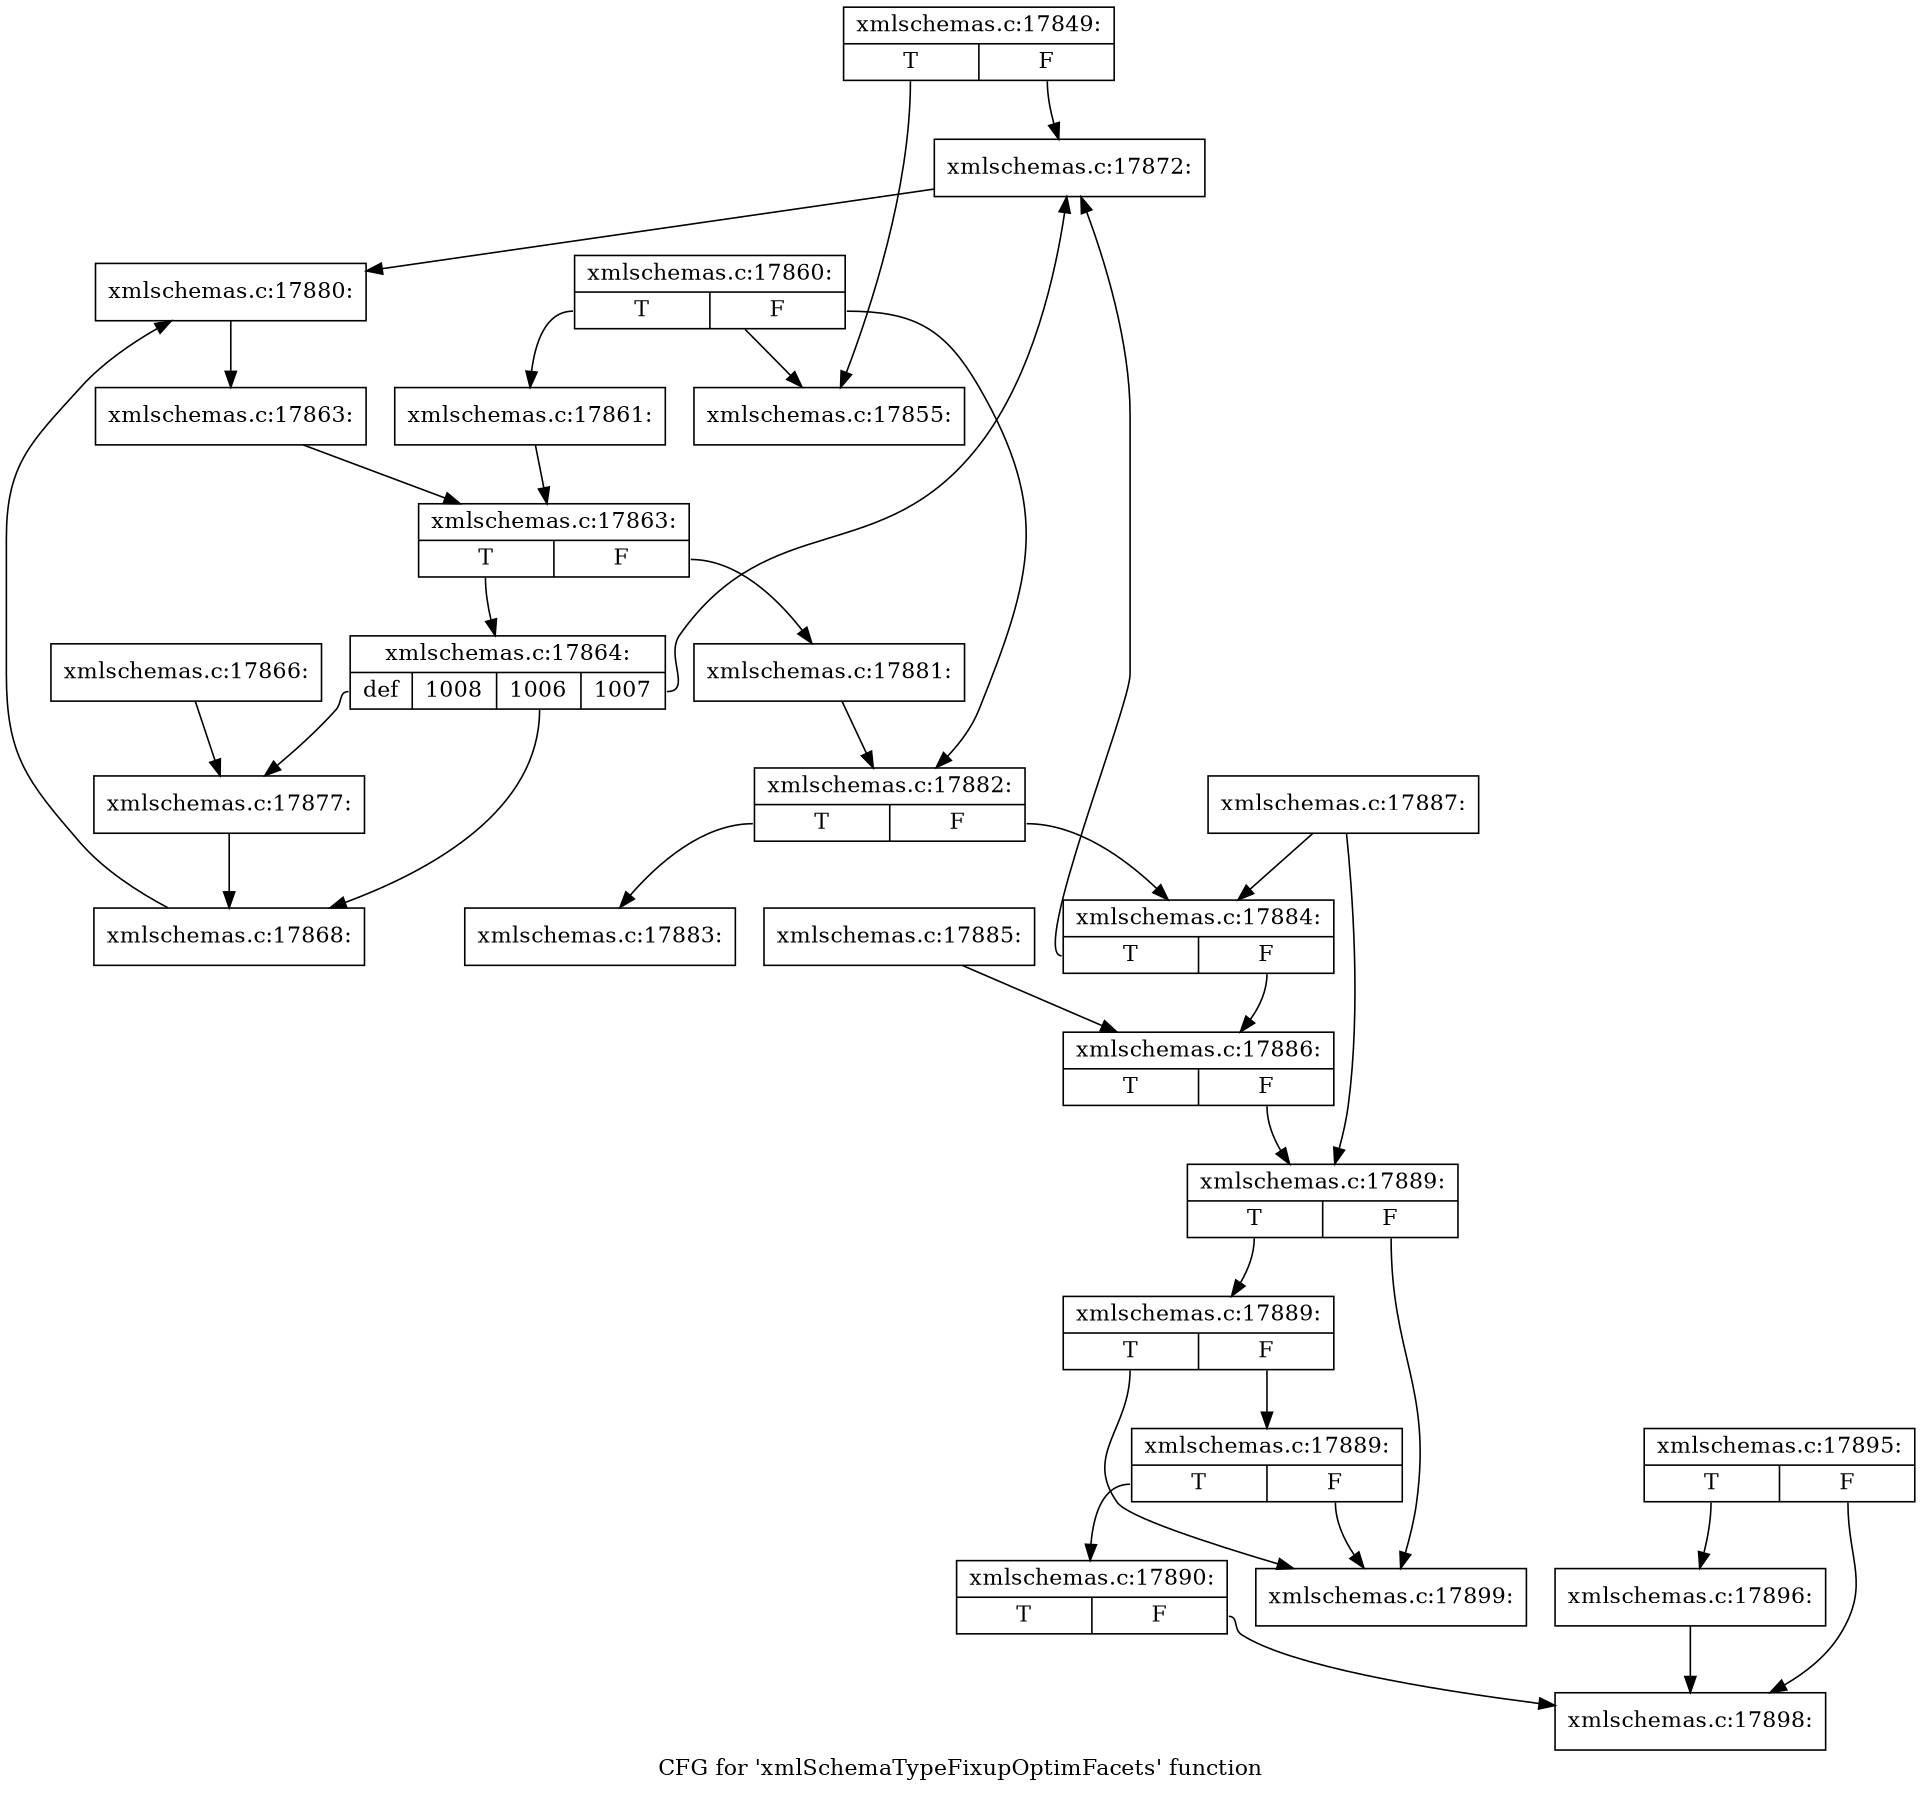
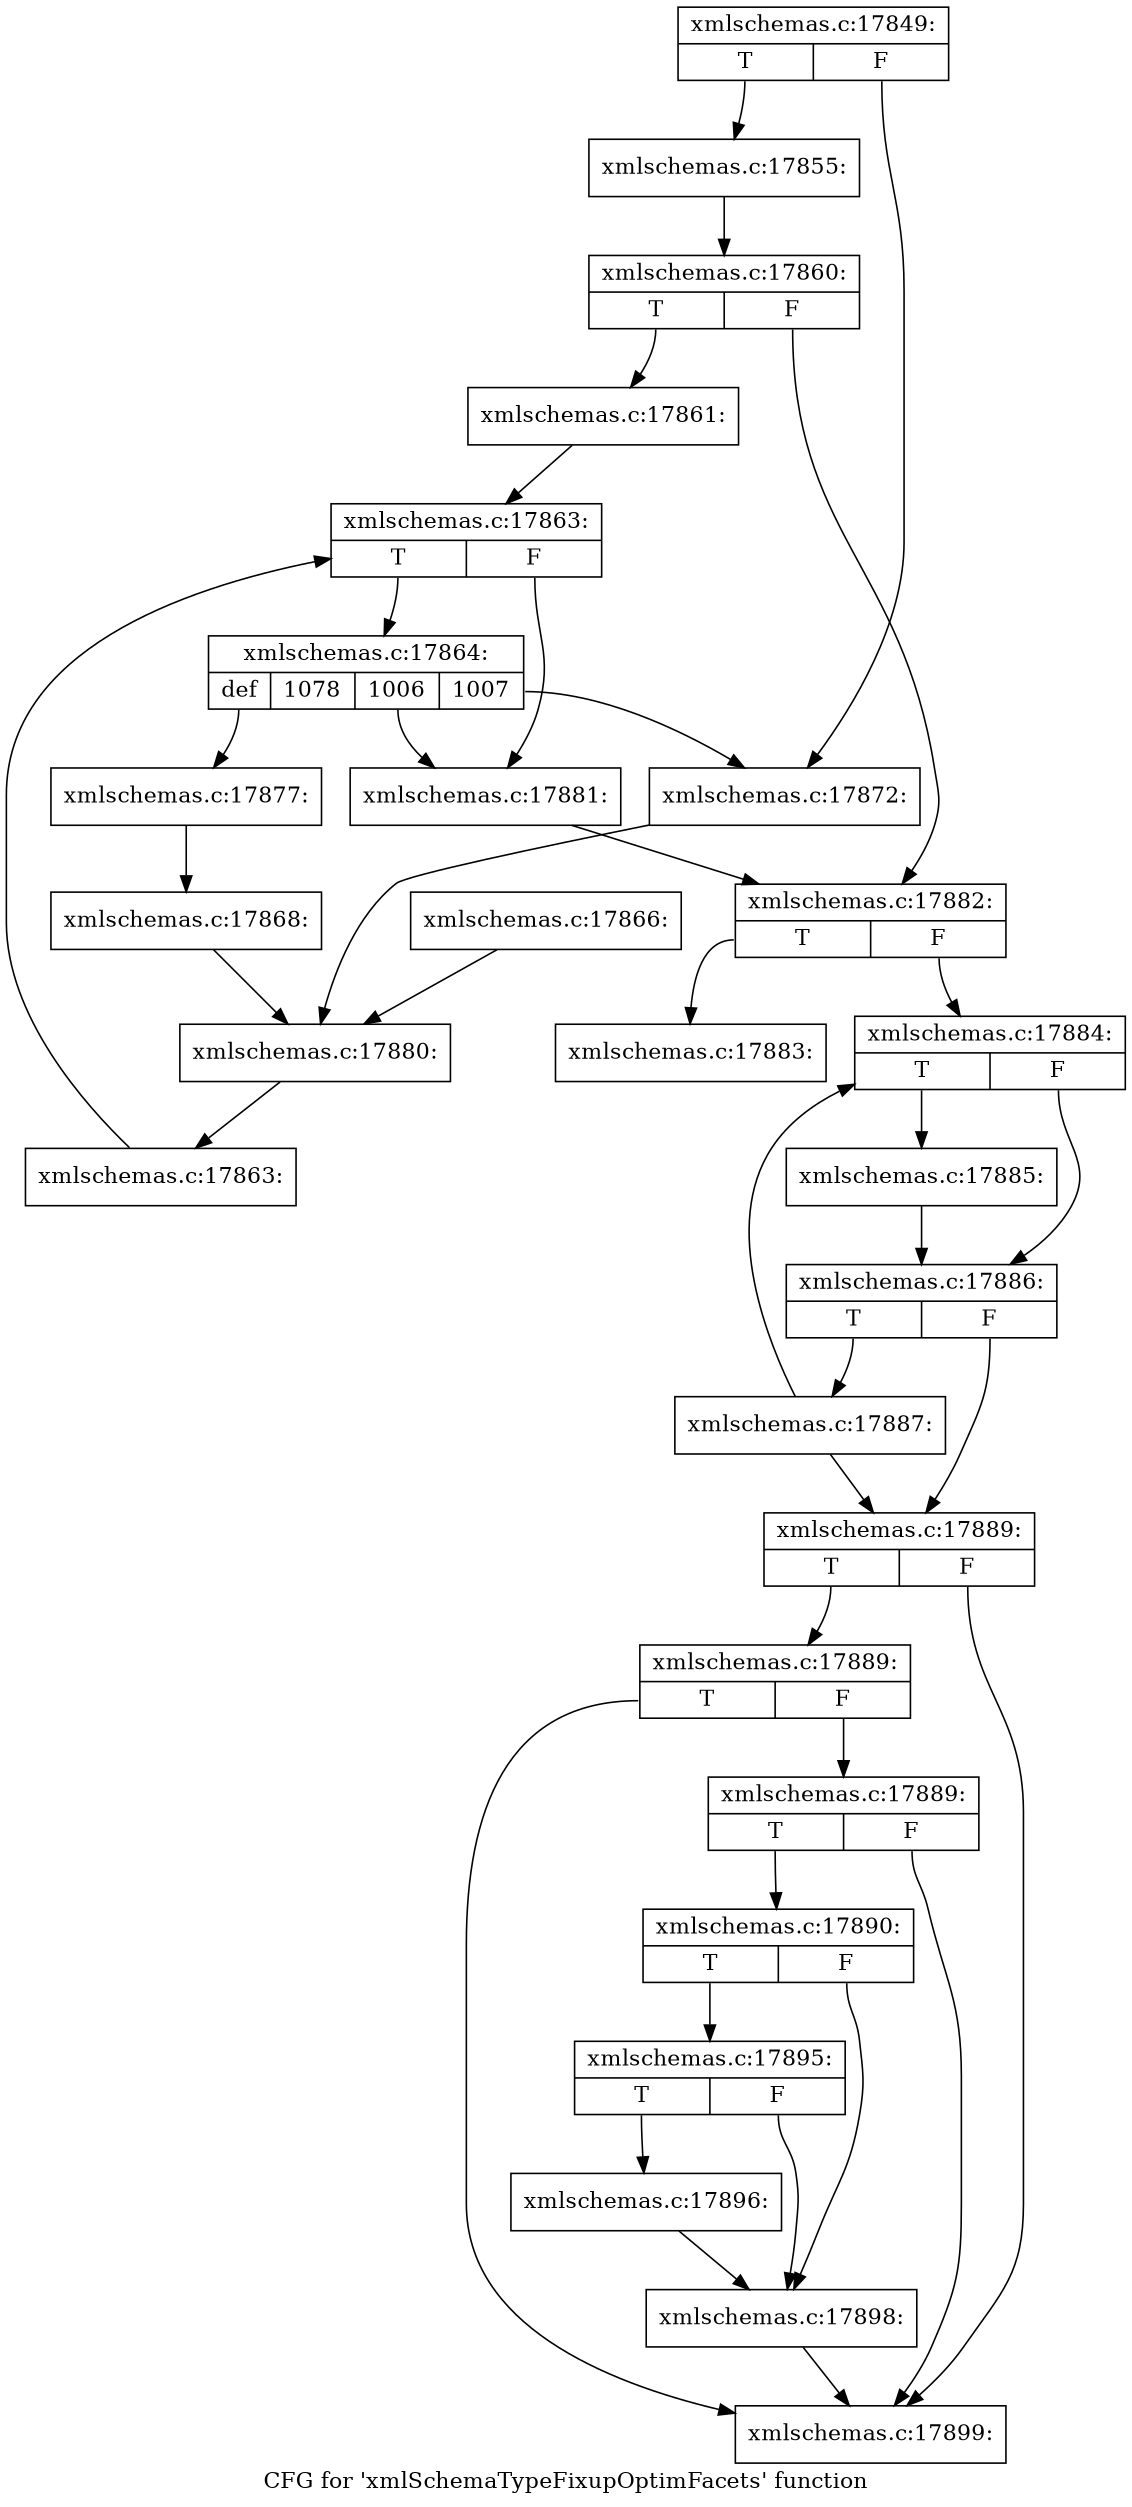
  digraph {
    label="CFG for 'xmlSchemaTypeFixupOptimFacets' function"
    node [shape=record]
    n1 [label="{xmlschemas.c:17849:|{<s0>T|<s1>F}}"]
    n2 [label="{xmlschemas.c:17855:}"]
    n3 [label="{xmlschemas.c:17872:}"]
    n4 [label="{xmlschemas.c:17860:|{<s0>T|<s1>F}}"]
    n5 [label="{xmlschemas.c:17861:}"]
    n6 [label="{xmlschemas.c:17882:|{<s0>T|<s1>F}}"]
    n7 [label="{xmlschemas.c:17863:|{<s0>T|<s1>F}}"]
    n8 [label="{xmlschemas.c:17883:}"]
    n9 [label="{xmlschemas.c:17884:|{<s0>T|<s1>F}}"]
-   n10 [label="{xmlschemas.c:17864:|{<s0>def|<s1>1008|<s2>1006|<s3>1007}}"]
+   n10 [label="{xmlschemas.c:17864:|{<s0>def|<s1>1078|<s2>1006|<s3>1007}}"]
    n11 [label="{xmlschemas.c:17881:}"]
    n12 [label="{xmlschemas.c:17885:}"]
    n13 [label="{xmlschemas.c:17886:|{<s0>T|<s1>F}}"]
    n14 [label="{xmlschemas.c:17877:}"]
    n15 [label="{xmlschemas.c:17868:}"]
    n16 [label="{xmlschemas.c:17866:}"]
    n17 [label="{xmlschemas.c:17880:}"]
    n18 [label="{xmlschemas.c:17863:}"]
    n19 [label="{xmlschemas.c:17887:}"]
    n20 [label="{xmlschemas.c:17889:|{<s0>T|<s1>F}}"]
    n21 [label="{xmlschemas.c:17889:|{<s0>T|<s1>F}}"]
    n22 [label="{xmlschemas.c:17899:}"]
    n23 [label="{xmlschemas.c:17889:|{<s0>T|<s1>F}}"]
    n24 [label="{xmlschemas.c:17890:|{<s0>T|<s1>F}}"]
    n25 [label="{xmlschemas.c:17895:|{<s0>T|<s1>F}}"]
    n26 [label="{xmlschemas.c:17898:}"]
    n27 [label="{xmlschemas.c:17896:}"]
    n1 -> n2 [tailport=s0]
    n1 -> n3 [tailport=s1]
-   n4 -> n2
+   n2 -> n4
    n3 -> n17
    n4 -> n5 [tailport=s0]
    n4 -> n6 [tailport=s1]
    n5 -> n7
    n6 -> n8 [tailport=s0]
    n6 -> n9 [tailport=s1]
    n7 -> n10 [tailport=s0]
    n7 -> n11 [tailport=s1]
-   n9 -> n3 [tailport=s0]
+   n9 -> n12 [tailport=s0]
    n9 -> n13 [tailport=s1]
    n10 -> n3 [tailport=s3]
    n10 -> n14 [tailport=s0]
-   n10 -> n15 [tailport=s2]
+   n10 -> n11 [tailport=s2]
    n11 -> n6
    n12 -> n13
+   n13 -> n19 [tailport=s0]
    n13 -> n20 [tailport=s1]
    n14 -> n15
    n15 -> n17
-   n16 -> n14
+   n16 -> n17
    n17 -> n18
    n18 -> n7
    n19 -> n9
    n19 -> n20
    n20 -> n21 [tailport=s0]
    n20 -> n22 [tailport=s1]
    n21 -> n22 [tailport=s0]
    n21 -> n23 [tailport=s1]
    n23 -> n22 [tailport=s1]
    n23 -> n24 [tailport=s0]
+   n24 -> n25 [tailport=s0]
    n24 -> n26 [tailport=s1]
    n25 -> n26 [tailport=s1]
    n25 -> n27 [tailport=s0]
+   n26 -> n22
    n27 -> n26
  }
